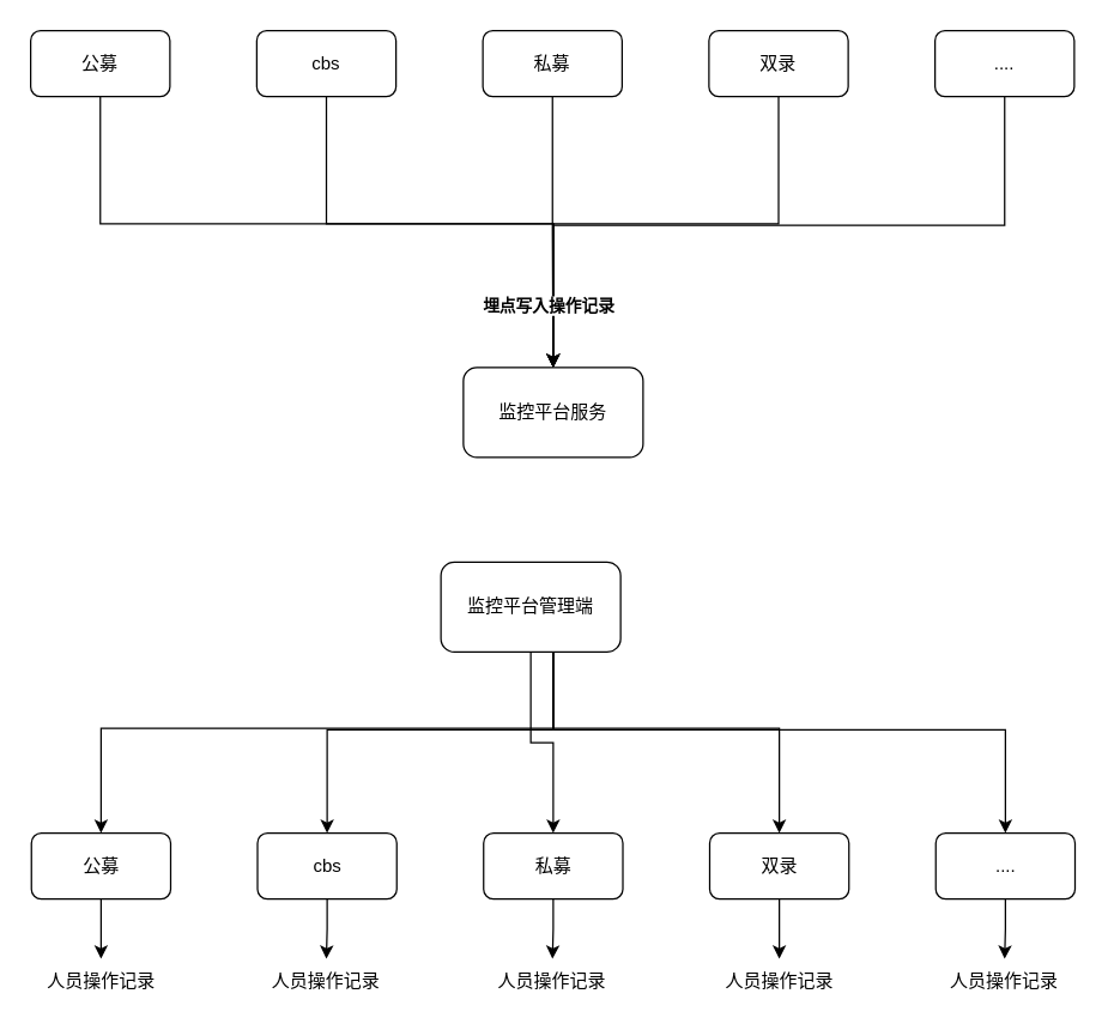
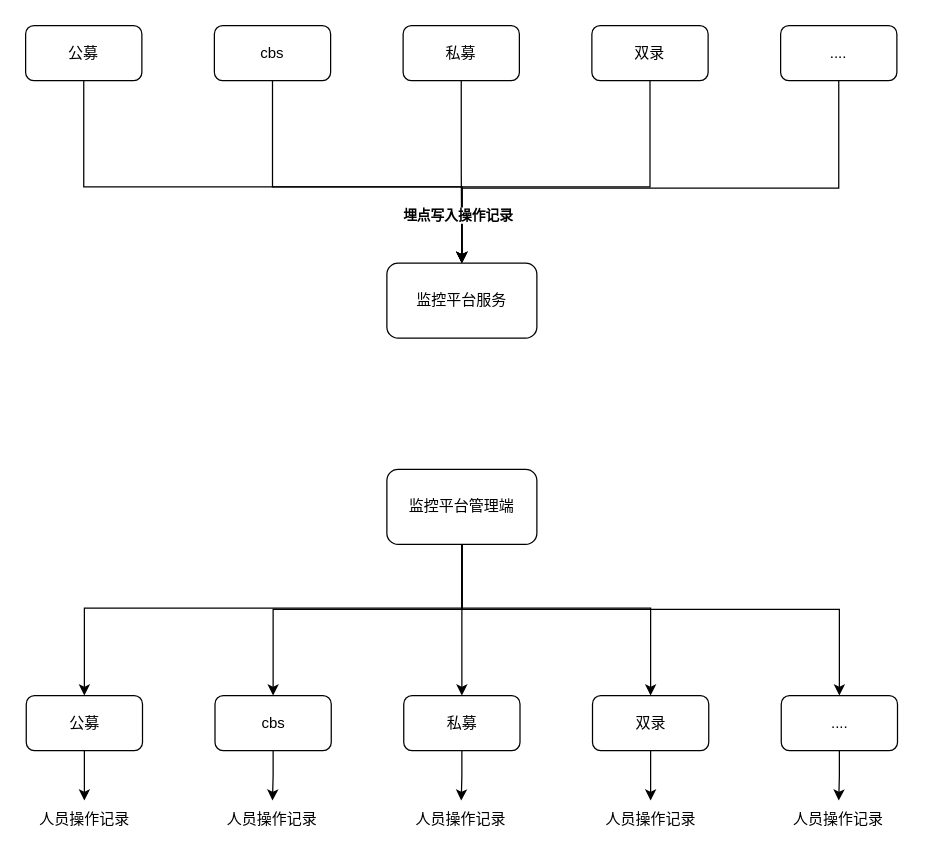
  <mxCell id="0" />
  <mxCell id="1" parent="0" />
  <mxCell id="2" style="edgeStyle=orthogonalEdgeStyle;rounded=0;orthogonalLoop=1;jettySize=auto;html=1;" edge="1" parent="1" source="3" target="12"><mxGeometry relative="1" as="geometry"><Array as="points"><mxPoint x="67" y="149" /><mxPoint x="369" y="149" /></Array></mxGeometry></mxCell>
  <mxCell id="3" value="公募" style="rounded=1;whiteSpace=wrap;html=1;" vertex="1" parent="1"><mxGeometry x="20" y="20" width="93" height="44" as="geometry" /></mxCell>
  <mxCell id="4" style="edgeStyle=orthogonalEdgeStyle;rounded=0;orthogonalLoop=1;jettySize=auto;html=1;" edge="1" parent="1" source="5" target="12"><mxGeometry relative="1" as="geometry"><Array as="points"><mxPoint x="218" y="149" /><mxPoint x="369" y="149" /></Array></mxGeometry></mxCell>
  <mxCell id="5" value="cbs" style="rounded=1;whiteSpace=wrap;html=1;" vertex="1" parent="1"><mxGeometry x="171" y="20" width="93" height="44" as="geometry" /></mxCell>
  <mxCell id="6" style="edgeStyle=orthogonalEdgeStyle;rounded=0;orthogonalLoop=1;jettySize=auto;html=1;" edge="1" parent="1" source="7" target="12"><mxGeometry relative="1" as="geometry" /></mxCell>
  <mxCell id="7" value="私募" style="rounded=1;whiteSpace=wrap;html=1;" vertex="1" parent="1"><mxGeometry x="322" y="20" width="93" height="44" as="geometry" /></mxCell>
  <mxCell id="8" style="edgeStyle=orthogonalEdgeStyle;rounded=0;orthogonalLoop=1;jettySize=auto;html=1;entryX=0.5;entryY=0;entryDx=0;entryDy=0;" edge="1" parent="1" source="9" target="12"><mxGeometry relative="1" as="geometry"><Array as="points"><mxPoint x="520" y="149" /><mxPoint x="369" y="149" /></Array></mxGeometry></mxCell>
  <mxCell id="9" value="双录" style="rounded=1;whiteSpace=wrap;html=1;" vertex="1" parent="1"><mxGeometry x="473" y="20" width="93" height="44" as="geometry" /></mxCell>
  <mxCell id="10" value="埋点写入操作记录" style="edgeStyle=orthogonalEdgeStyle;rounded=0;orthogonalLoop=1;jettySize=auto;html=1;entryX=0.5;entryY=0;entryDx=0;entryDy=0;fontStyle=1" edge="1" parent="1" source="11" target="12"><mxGeometry x="0.826" y="-3" relative="1" as="geometry"><Array as="points"><mxPoint x="671" y="150" /><mxPoint x="369" y="150" /></Array><mxPoint as="offset" /></mxGeometry></mxCell>
  <mxCell id="11" value="...." style="rounded=1;whiteSpace=wrap;html=1;" vertex="1" parent="1"><mxGeometry x="624" y="20" width="93" height="44" as="geometry" /></mxCell>
- <mxCell id="12" value="监控平台服务" style="rounded=1;whiteSpace=wrap;html=1;" vertex="1" parent="1"><mxGeometry x="309" y="245" width="120" height="60" as="geometry" /></mxCell>
+ <mxCell id="12" value="监控平台服务" style="rounded=1;whiteSpace=wrap;html=1;" vertex="1" parent="1"><mxGeometry x="309" y="210" width="120" height="60" as="geometry" /></mxCell>
  <mxCell id="13" style="edgeStyle=orthogonalEdgeStyle;rounded=0;orthogonalLoop=1;jettySize=auto;html=1;entryX=0.5;entryY=0;entryDx=0;entryDy=0;" edge="1" parent="1" source="18" target="20"><mxGeometry relative="1" as="geometry"><Array as="points"><mxPoint x="369" y="486" /><mxPoint x="67" y="486" /></Array></mxGeometry></mxCell>
  <mxCell id="14" style="edgeStyle=orthogonalEdgeStyle;rounded=0;orthogonalLoop=1;jettySize=auto;html=1;entryX=0.5;entryY=0;entryDx=0;entryDy=0;" edge="1" parent="1" source="18" target="22"><mxGeometry relative="1" as="geometry"><Array as="points"><mxPoint x="369" y="487" /><mxPoint x="218" y="487" /></Array></mxGeometry></mxCell>
  <mxCell id="15" style="edgeStyle=orthogonalEdgeStyle;rounded=0;orthogonalLoop=1;jettySize=auto;html=1;entryX=0.5;entryY=0;entryDx=0;entryDy=0;" edge="1" parent="1" source="18" target="24"><mxGeometry relative="1" as="geometry" /></mxCell>
  <mxCell id="16" style="edgeStyle=orthogonalEdgeStyle;rounded=0;orthogonalLoop=1;jettySize=auto;html=1;" edge="1" parent="1" source="18" target="26"><mxGeometry relative="1" as="geometry"><Array as="points"><mxPoint x="369" y="486" /><mxPoint x="520" y="486" /></Array></mxGeometry></mxCell>
  <mxCell id="17" style="edgeStyle=orthogonalEdgeStyle;rounded=0;orthogonalLoop=1;jettySize=auto;html=1;entryX=0.5;entryY=0;entryDx=0;entryDy=0;" edge="1" parent="1" source="18" target="28"><mxGeometry relative="1" as="geometry"><Array as="points"><mxPoint x="369" y="487" /><mxPoint x="671" y="487" /></Array></mxGeometry></mxCell>
- <mxCell id="18" value="监控平台管理端" style="rounded=1;whiteSpace=wrap;html=1;" vertex="1" parent="1"><mxGeometry x="294" y="375" width="120" height="60" as="geometry" /></mxCell>
+ <mxCell id="18" value="监控平台管理端" style="rounded=1;whiteSpace=wrap;html=1;" vertex="1" parent="1"><mxGeometry x="309" y="375" width="120" height="60" as="geometry" /></mxCell>
  <mxCell id="19" value="" style="edgeStyle=orthogonalEdgeStyle;rounded=0;orthogonalLoop=1;jettySize=auto;html=1;" edge="1" parent="1" source="20" target="29"><mxGeometry relative="1" as="geometry" /></mxCell>
  <mxCell id="20" value="公募" style="rounded=1;whiteSpace=wrap;html=1;" vertex="1" parent="1"><mxGeometry x="20.5" y="556" width="93" height="44" as="geometry" /></mxCell>
  <mxCell id="21" value="" style="edgeStyle=orthogonalEdgeStyle;rounded=0;orthogonalLoop=1;jettySize=auto;html=1;" edge="1" parent="1" source="22" target="30"><mxGeometry relative="1" as="geometry" /></mxCell>
  <mxCell id="22" value="cbs" style="rounded=1;whiteSpace=wrap;html=1;" vertex="1" parent="1"><mxGeometry x="171.5" y="556" width="93" height="44" as="geometry" /></mxCell>
  <mxCell id="23" value="" style="edgeStyle=orthogonalEdgeStyle;rounded=0;orthogonalLoop=1;jettySize=auto;html=1;" edge="1" parent="1" source="24" target="31"><mxGeometry relative="1" as="geometry" /></mxCell>
  <mxCell id="24" value="私募" style="rounded=1;whiteSpace=wrap;html=1;" vertex="1" parent="1"><mxGeometry x="322.5" y="556" width="93" height="44" as="geometry" /></mxCell>
  <mxCell id="25" value="" style="edgeStyle=orthogonalEdgeStyle;rounded=0;orthogonalLoop=1;jettySize=auto;html=1;" edge="1" parent="1" source="26" target="32"><mxGeometry relative="1" as="geometry" /></mxCell>
  <mxCell id="26" value="双录" style="rounded=1;whiteSpace=wrap;html=1;" vertex="1" parent="1"><mxGeometry x="473.5" y="556" width="93" height="44" as="geometry" /></mxCell>
  <mxCell id="27" value="" style="edgeStyle=orthogonalEdgeStyle;rounded=0;orthogonalLoop=1;jettySize=auto;html=1;" edge="1" parent="1" source="28" target="33"><mxGeometry relative="1" as="geometry" /></mxCell>
  <mxCell id="28" value="...." style="rounded=1;whiteSpace=wrap;html=1;" vertex="1" parent="1"><mxGeometry x="624.5" y="556" width="93" height="44" as="geometry" /></mxCell>
  <mxCell id="29" value="人员操作记录" style="text;html=1;strokeColor=none;fillColor=none;align=center;verticalAlign=middle;whiteSpace=wrap;rounded=0;" vertex="1" parent="1"><mxGeometry x="28.5" y="640" width="77" height="30" as="geometry" /></mxCell>
  <mxCell id="30" value="人员操作记录" style="text;html=1;strokeColor=none;fillColor=none;align=center;verticalAlign=middle;whiteSpace=wrap;rounded=0;" vertex="1" parent="1"><mxGeometry x="179" y="640" width="77" height="30" as="geometry" /></mxCell>
  <mxCell id="31" value="人员操作记录" style="text;html=1;strokeColor=none;fillColor=none;align=center;verticalAlign=middle;whiteSpace=wrap;rounded=0;" vertex="1" parent="1"><mxGeometry x="330" y="640" width="77" height="30" as="geometry" /></mxCell>
  <mxCell id="32" value="人员操作记录" style="text;html=1;strokeColor=none;fillColor=none;align=center;verticalAlign=middle;whiteSpace=wrap;rounded=0;" vertex="1" parent="1"><mxGeometry x="481.5" y="640" width="77" height="30" as="geometry" /></mxCell>
  <mxCell id="33" value="人员操作记录" style="text;html=1;strokeColor=none;fillColor=none;align=center;verticalAlign=middle;whiteSpace=wrap;rounded=0;" vertex="1" parent="1"><mxGeometry x="632" y="640" width="77" height="30" as="geometry" /></mxCell>
